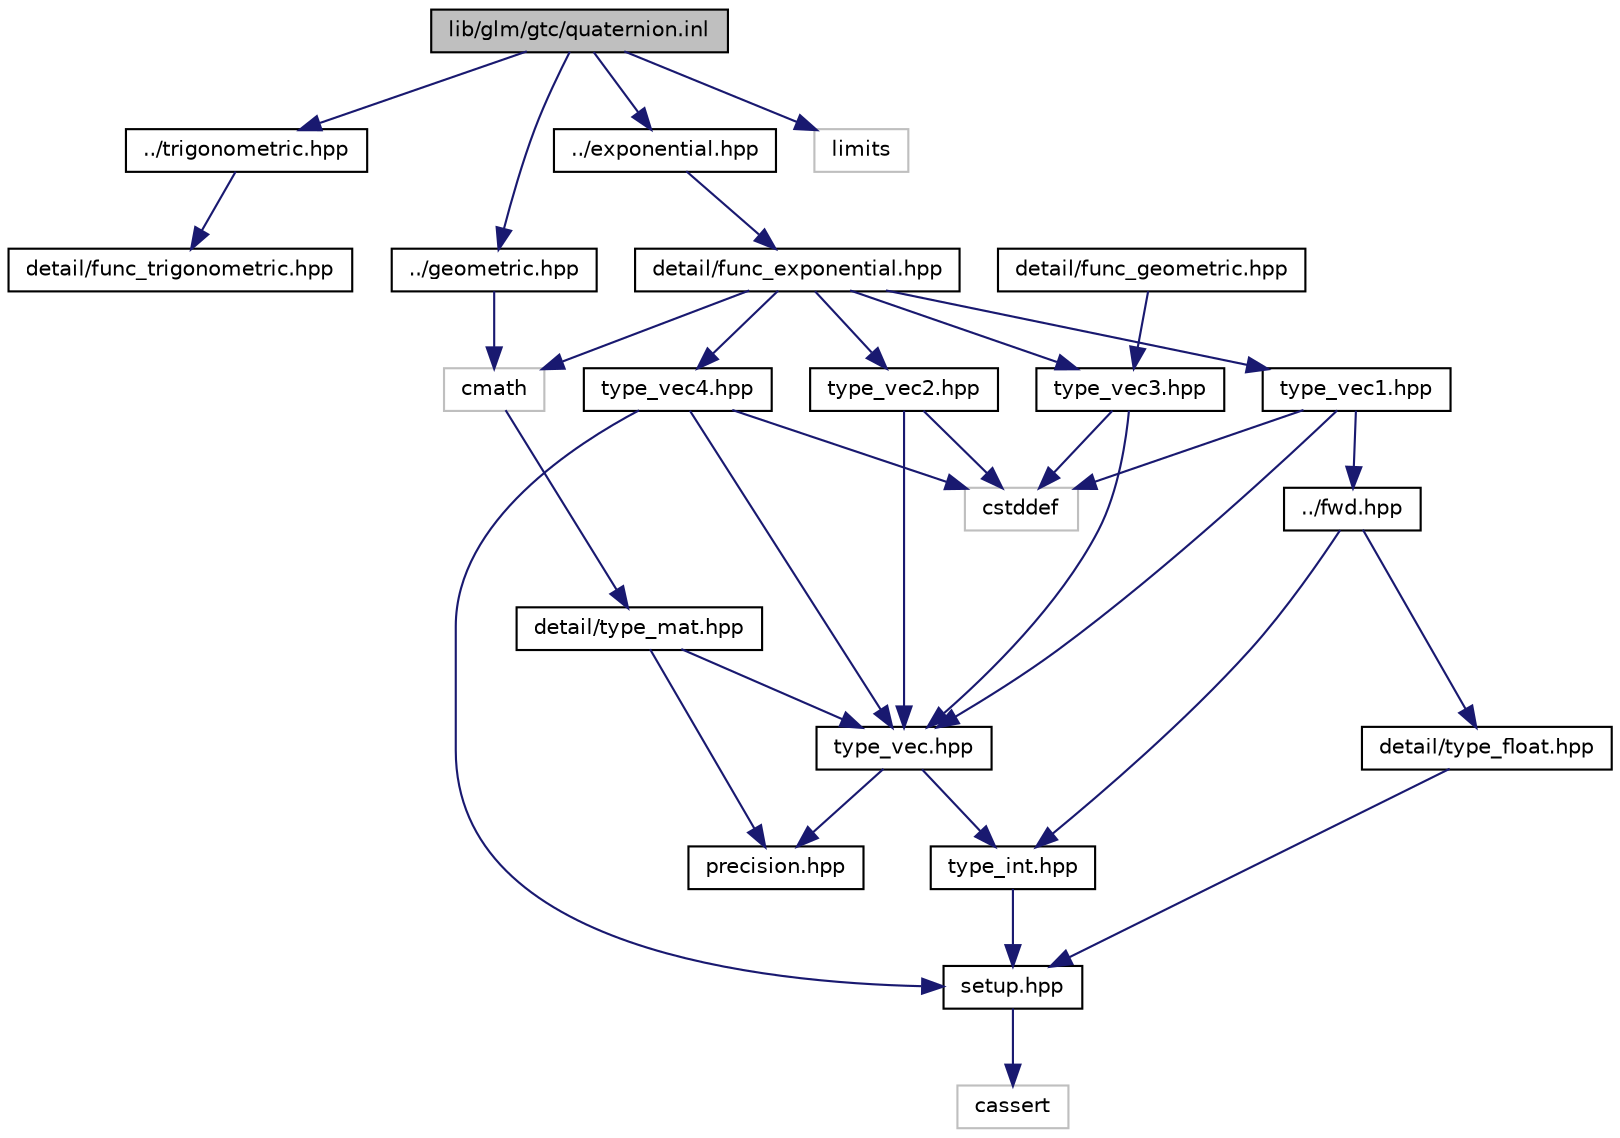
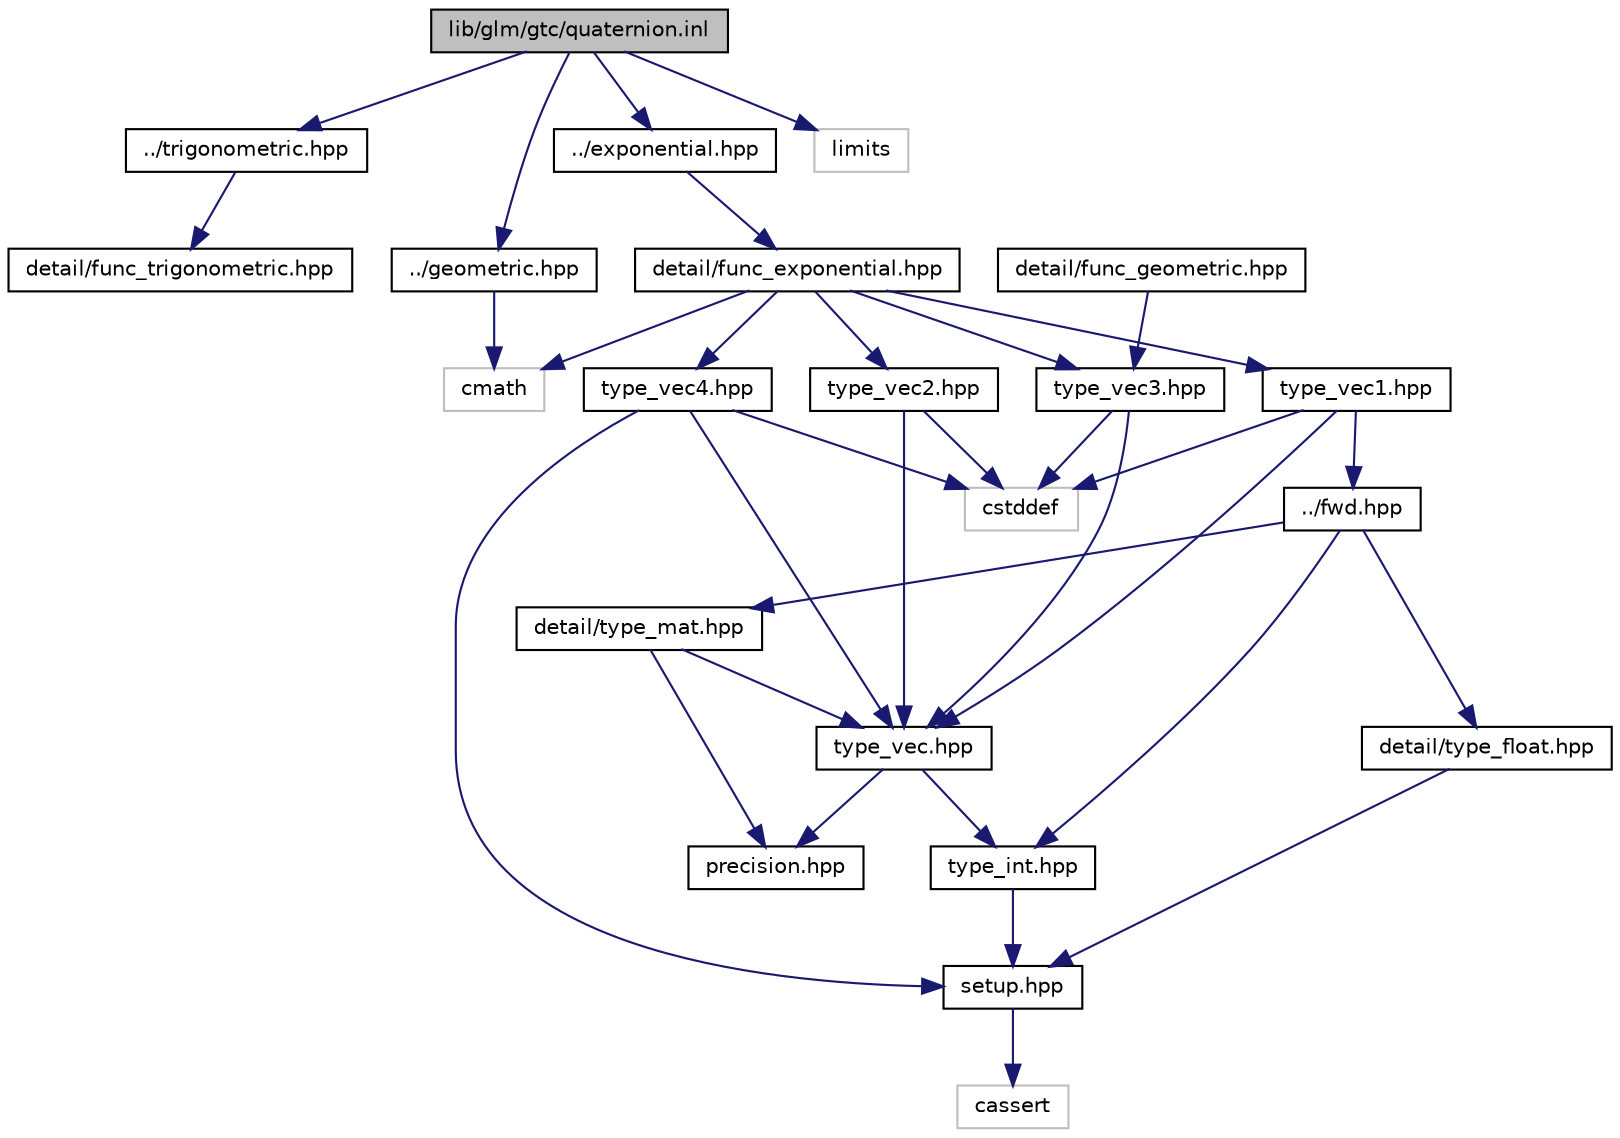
  digraph {
    node [color=black fillcolor=white fontname=Helvetica fontsize=10 shape=record style=filled]
    edge [color=midnightblue fontname=Helvetica fontsize=10 labelfontname=Helvetica labelfontsize=10 style=solid]
    n1 [fillcolor=grey75 fontcolor=black height=0.2 label="lib/glm/gtc/quaternion.inl" width=0.4]
    n2 [height=0.2 label="../trigonometric.hpp" width=0.4]
    n3 [height=0.2 label="../geometric.hpp" width=0.4]
    n4 [height=0.2 label="../exponential.hpp" width=0.4]
    n5 [color=grey75 height=0.2 label=limits width=0.4]
    n6 [height=0.2 label="detail/func_trigonometric.hpp" width=0.4]
    n7 [color=grey75 height=0.2 label=cmath width=0.4]
    n8 [height=0.2 label="detail/func_exponential.hpp" width=0.4]
    n9 [height=0.2 label="detail/func_geometric.hpp" width=0.4]
    n10 [height=0.2 label="type_vec3.hpp" width=0.4]
    n11 [height=0.2 label="type_vec.hpp" width=0.4]
    n12 [color=grey75 height=0.2 label=cstddef width=0.4]
    n13 [height=0.2 label="precision.hpp" width=0.4]
    n14 [height=0.2 label="type_int.hpp" width=0.4]
    n15 [height=0.2 label="setup.hpp" width=0.4]
    n16 [color=grey75 height=0.2 label=cassert width=0.4]
    n17 [height=0.2 label="type_vec1.hpp" width=0.4]
    n18 [height=0.2 label="type_vec2.hpp" width=0.4]
    n19 [height=0.2 label="type_vec4.hpp" width=0.4]
    n20 [height=0.2 label="../fwd.hpp" width=0.4]
    n21 [height=0.2 label="detail/type_float.hpp" width=0.4]
    n22 [height=0.2 label="detail/type_mat.hpp" width=0.4]
    n1 -> n2
    n1 -> n3
    n1 -> n4
    n1 -> n5
    n2 -> n6
    n3 -> n7
    n4 -> n8
    n8 -> n7
    n8 -> n10
    n8 -> n17
    n8 -> n18
    n8 -> n19
    n9 -> n10
    n10 -> n11
    n10 -> n12
    n11 -> n13
    n11 -> n14
    n14 -> n15
    n15 -> n16
    n17 -> n11
    n17 -> n12
    n17 -> n20
    n18 -> n11
    n18 -> n12
    n19 -> n11
    n19 -> n12
    n19 -> n15
    n20 -> n14
    n20 -> n21
-   n7 -> n22
+   n20 -> n22
    n21 -> n15
    n22 -> n11
    n22 -> n13
  }
